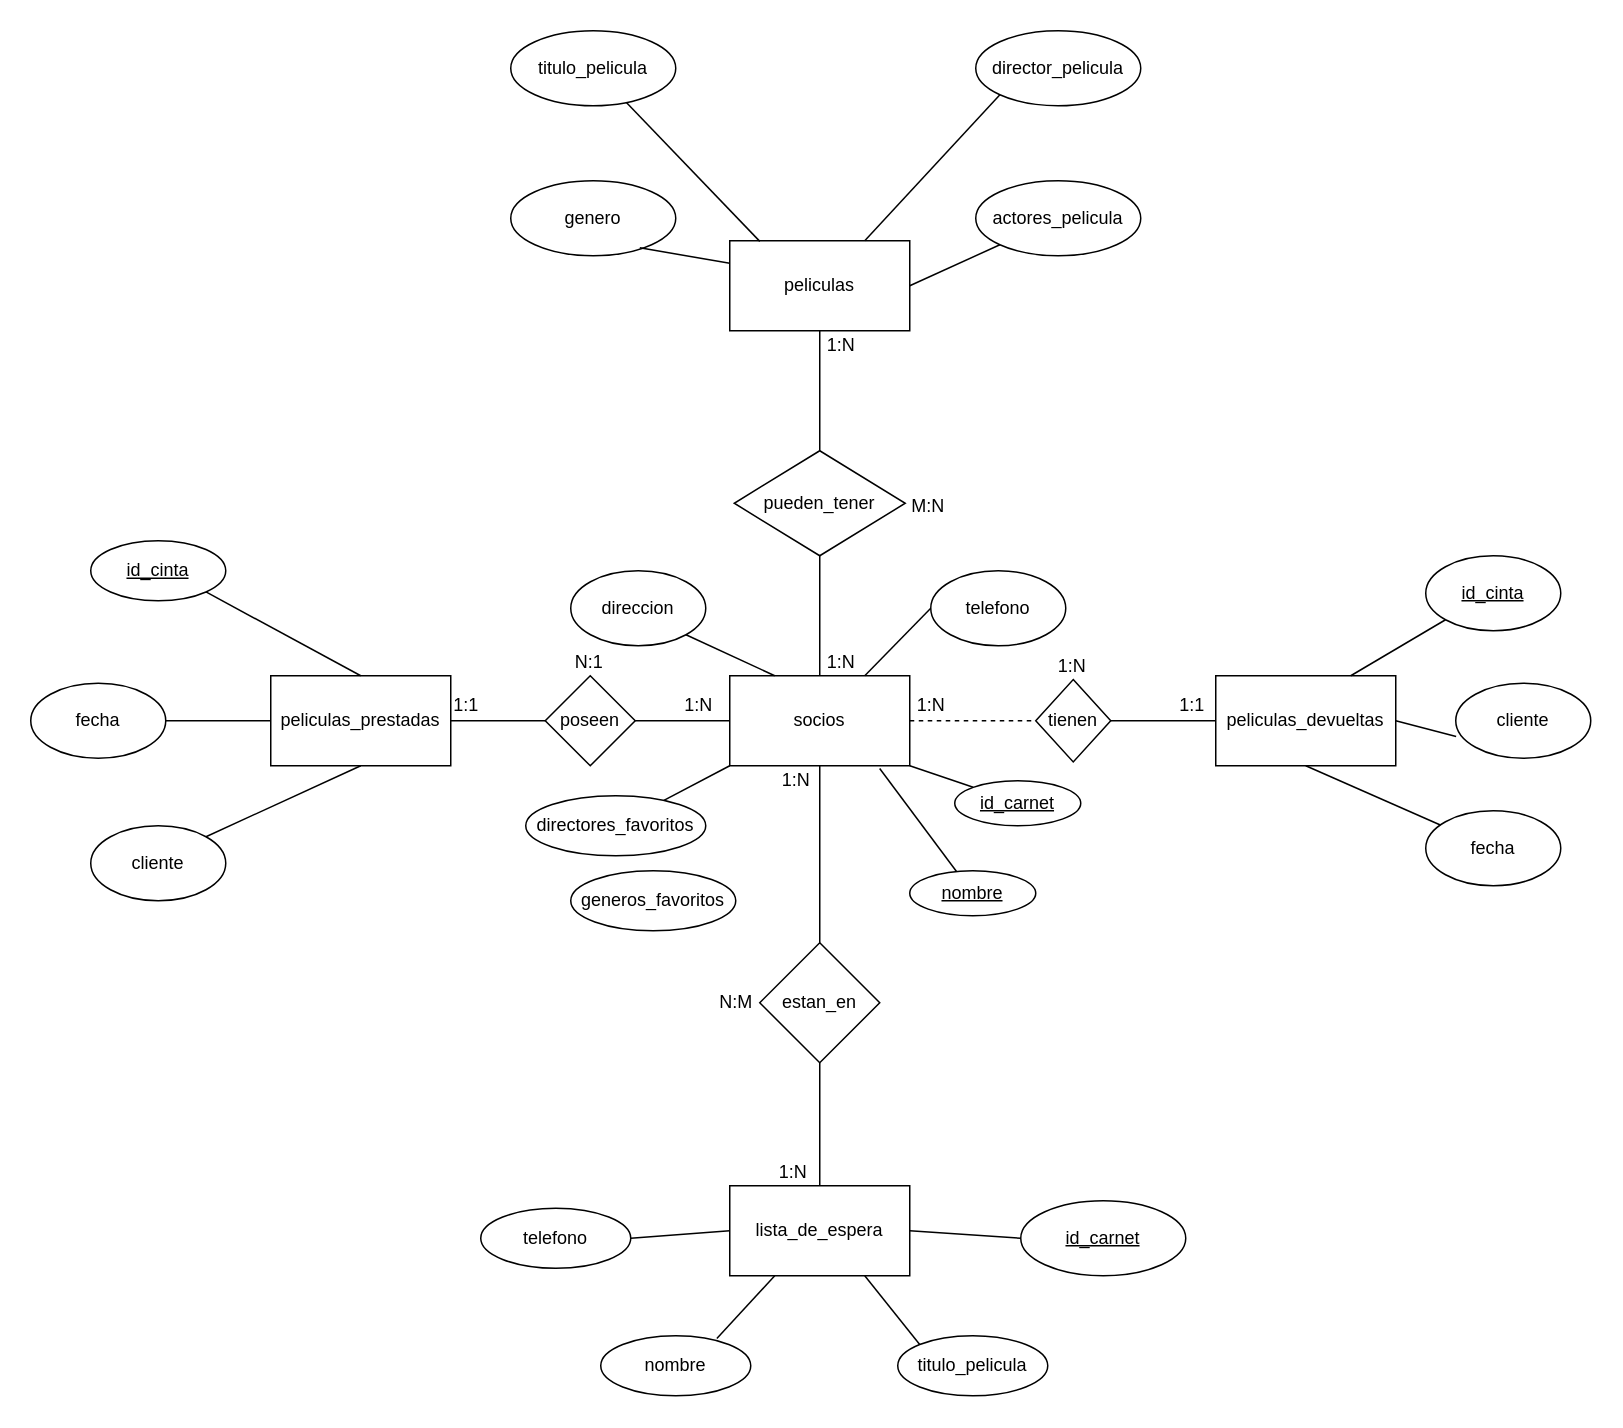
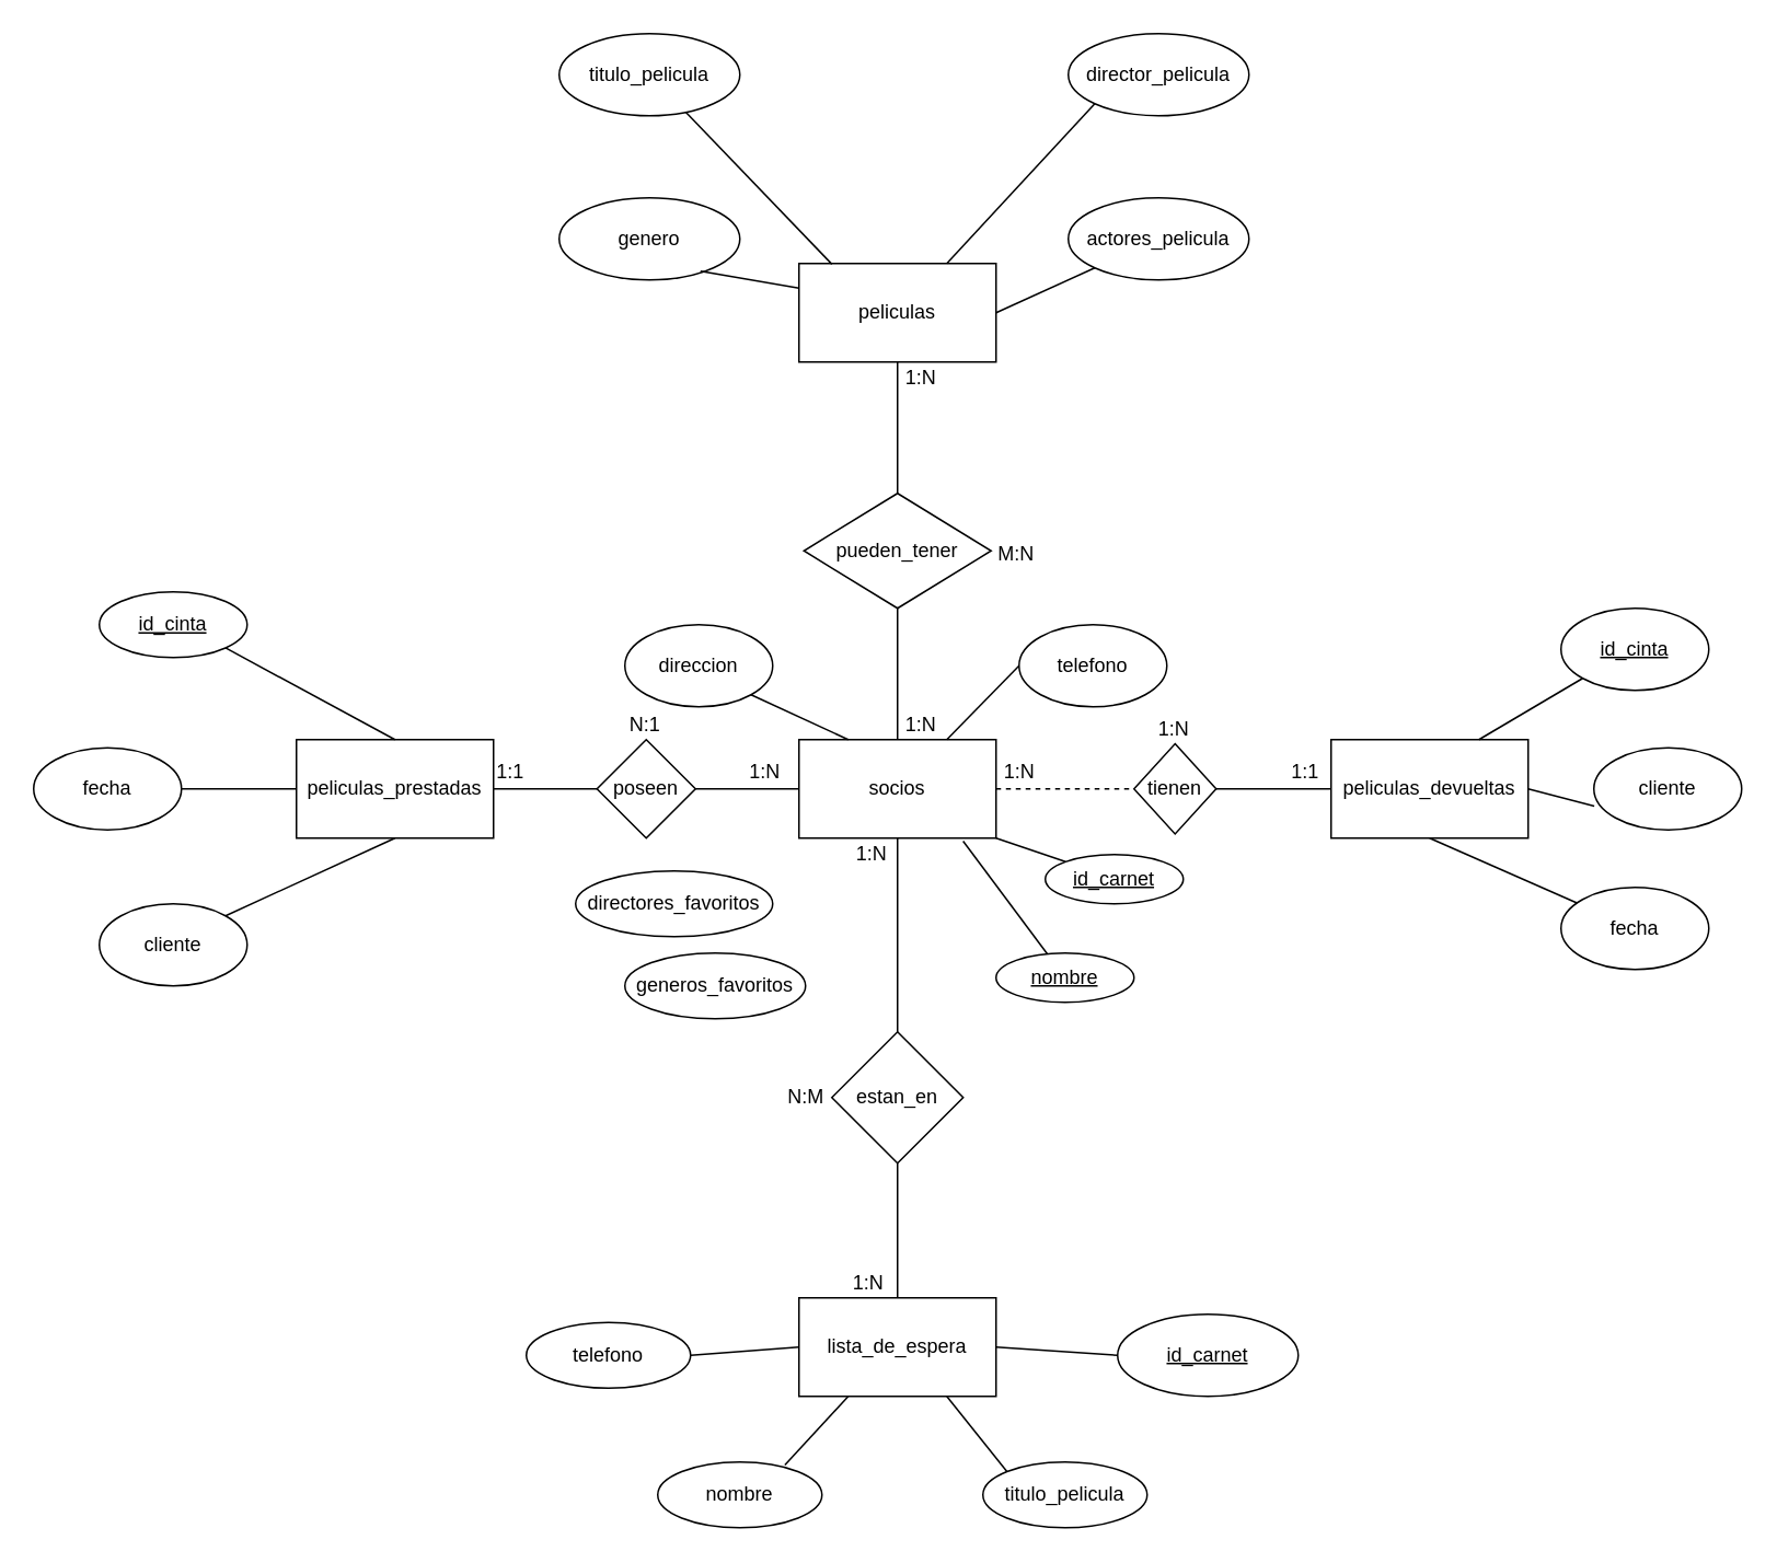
  <mxCell id="0" />
  <mxCell id="1" parent="0" />
  <mxCell id="2" value="peliculas_prestadas" style="rounded=0;whiteSpace=wrap;html=1;" parent="1" vertex="1"><mxGeometry x="180" y="450" width="120" height="60" as="geometry" /></mxCell>
  <mxCell id="3" value="&lt;div&gt;lista_de_espera&lt;/div&gt;" style="rounded=0;whiteSpace=wrap;html=1;" parent="1" vertex="1"><mxGeometry x="486" y="790" width="120" height="60" as="geometry" /></mxCell>
  <mxCell id="4" value="peliculas_devueltas" style="rounded=0;whiteSpace=wrap;html=1;" parent="1" vertex="1"><mxGeometry x="810" y="450" width="120" height="60" as="geometry" /></mxCell>
  <mxCell id="5" value="socios" style="rounded=0;whiteSpace=wrap;html=1;" parent="1" vertex="1"><mxGeometry x="486" y="450" width="120" height="60" as="geometry" /></mxCell>
  <mxCell id="6" value="peliculas" style="rounded=0;whiteSpace=wrap;html=1;" parent="1" vertex="1"><mxGeometry x="486" y="160" width="120" height="60" as="geometry" /></mxCell>
  <mxCell id="7" value="tienen" style="rhombus;whiteSpace=wrap;html=1;" parent="1" vertex="1"><mxGeometry x="690" y="452.5" width="50" height="55" as="geometry" /></mxCell>
  <mxCell id="8" value="estan_en" style="rhombus;whiteSpace=wrap;html=1;" parent="1" vertex="1"><mxGeometry x="506" y="628" width="80" height="80" as="geometry" /></mxCell>
  <mxCell id="9" value="poseen" style="rhombus;whiteSpace=wrap;html=1;" parent="1" vertex="1"><mxGeometry x="363" y="450" width="60" height="60" as="geometry" /></mxCell>
  <mxCell id="10" value="pueden_tener" style="rhombus;whiteSpace=wrap;html=1;" parent="1" vertex="1"><mxGeometry x="489" y="300" width="114" height="70" as="geometry" /></mxCell>
  <mxCell id="11" value="&lt;u&gt;id_cinta&lt;/u&gt;" style="ellipse;whiteSpace=wrap;html=1;" parent="1" vertex="1"><mxGeometry x="60" y="360" width="90" height="40" as="geometry" /></mxCell>
  <mxCell id="12" value="titulo_pelicula" style="ellipse;whiteSpace=wrap;html=1;" parent="1" vertex="1"><mxGeometry x="340" y="20" width="110" height="50" as="geometry" /></mxCell>
  <mxCell id="13" value="&lt;u&gt;id_carnet&lt;/u&gt;" style="ellipse;whiteSpace=wrap;html=1;" parent="1" vertex="1"><mxGeometry x="680" y="800" width="110" height="50" as="geometry" /></mxCell>
  <mxCell id="14" value="&lt;u&gt;id_carnet&lt;/u&gt;" style="ellipse;whiteSpace=wrap;html=1;" parent="1" vertex="1"><mxGeometry x="636" y="520" width="84" height="30" as="geometry" /></mxCell>
  <mxCell id="15" value="fecha" style="ellipse;whiteSpace=wrap;html=1;" parent="1" vertex="1"><mxGeometry x="20" y="455" width="90" height="50" as="geometry" /></mxCell>
  <mxCell id="16" value="cliente" style="ellipse;whiteSpace=wrap;html=1;" parent="1" vertex="1"><mxGeometry x="60" y="550" width="90" height="50" as="geometry" /></mxCell>
  <mxCell id="17" value="director_pelicula" style="ellipse;whiteSpace=wrap;html=1;" parent="1" vertex="1"><mxGeometry x="650" y="20" width="110" height="50" as="geometry" /></mxCell>
  <mxCell id="18" value="genero" style="ellipse;whiteSpace=wrap;html=1;" parent="1" vertex="1"><mxGeometry x="340" y="120" width="110" height="50" as="geometry" /></mxCell>
  <mxCell id="19" value="actores_pelicula" style="ellipse;whiteSpace=wrap;html=1;" parent="1" vertex="1"><mxGeometry x="650" y="120" width="110" height="50" as="geometry" /></mxCell>
  <mxCell id="20" value="telefono" style="ellipse;whiteSpace=wrap;html=1;" parent="1" vertex="1"><mxGeometry x="620" y="380" width="90" height="50" as="geometry" /></mxCell>
  <mxCell id="21" value="fecha" style="ellipse;whiteSpace=wrap;html=1;" parent="1" vertex="1"><mxGeometry x="950" y="540" width="90" height="50" as="geometry" /></mxCell>
  <mxCell id="22" value="nombre" style="ellipse;whiteSpace=wrap;html=1;" parent="1" vertex="1"><mxGeometry x="400" y="890" width="100" height="40" as="geometry" /></mxCell>
  <mxCell id="23" value="titulo_pelicula" style="ellipse;whiteSpace=wrap;html=1;" parent="1" vertex="1"><mxGeometry x="598" y="890" width="100" height="40" as="geometry" /></mxCell>
  <mxCell id="24" value="telefono" style="ellipse;whiteSpace=wrap;html=1;" parent="1" vertex="1"><mxGeometry x="320" y="805" width="100" height="40" as="geometry" /></mxCell>
  <mxCell id="25" value="generos_favoritos" style="ellipse;whiteSpace=wrap;html=1;" parent="1" vertex="1"><mxGeometry x="380" y="580" width="110" height="40" as="geometry" /></mxCell>
  <mxCell id="26" value="directores_favoritos" style="ellipse;whiteSpace=wrap;html=1;" parent="1" vertex="1"><mxGeometry x="350" y="530" width="120" height="40" as="geometry" /></mxCell>
  <mxCell id="27" value="cliente" style="ellipse;whiteSpace=wrap;html=1;" parent="1" vertex="1"><mxGeometry x="970" y="455" width="90" height="50" as="geometry" /></mxCell>
  <mxCell id="28" value="&lt;u&gt;id_cinta&lt;/u&gt;" style="ellipse;whiteSpace=wrap;html=1;" parent="1" vertex="1"><mxGeometry x="950" y="370" width="90" height="50" as="geometry" /></mxCell>
  <mxCell id="29" value="&lt;u&gt;nombre&lt;/u&gt;" style="ellipse;whiteSpace=wrap;html=1;" parent="1" vertex="1"><mxGeometry x="606" y="580" width="84" height="30" as="geometry" /></mxCell>
  <mxCell id="30" value="direccion" style="ellipse;whiteSpace=wrap;html=1;" parent="1" vertex="1"><mxGeometry x="380" y="380" width="90" height="50" as="geometry" /></mxCell>
  <mxCell id="31" value="" style="endArrow=none;html=1;rounded=0;entryX=0;entryY=1;entryDx=0;entryDy=0;exitX=1;exitY=0.5;exitDx=0;exitDy=0;" parent="1" source="6" target="19" edge="1"><mxGeometry width="50" height="50" relative="1" as="geometry"><mxPoint x="648" y="260" as="sourcePoint" /><mxPoint x="698" y="210" as="targetPoint" /></mxGeometry></mxCell>
  <mxCell id="32" value="" style="endArrow=none;html=1;rounded=0;entryX=0;entryY=1;entryDx=0;entryDy=0;exitX=0.75;exitY=0;exitDx=0;exitDy=0;" parent="1" source="6" target="17" edge="1"><mxGeometry width="50" height="50" relative="1" as="geometry"><mxPoint x="586" y="130" as="sourcePoint" /><mxPoint x="636" y="80" as="targetPoint" /></mxGeometry></mxCell>
  <mxCell id="33" value="" style="endArrow=none;html=1;rounded=0;entryX=0;entryY=0.25;entryDx=0;entryDy=0;exitX=0.782;exitY=0.894;exitDx=0;exitDy=0;exitPerimeter=0;" parent="1" source="18" target="6" edge="1"><mxGeometry width="50" height="50" relative="1" as="geometry"><mxPoint x="410" y="215" as="sourcePoint" /><mxPoint x="460" y="165" as="targetPoint" /></mxGeometry></mxCell>
  <mxCell id="34" value="" style="endArrow=none;html=1;rounded=0;exitX=0.167;exitY=0.007;exitDx=0;exitDy=0;exitPerimeter=0;" parent="1" source="6" target="12" edge="1"><mxGeometry width="50" height="50" relative="1" as="geometry"><mxPoint x="456" y="110" as="sourcePoint" /><mxPoint x="506" y="60" as="targetPoint" /></mxGeometry></mxCell>
  <mxCell id="35" value="" style="endArrow=none;html=1;rounded=0;exitX=0.5;exitY=0;exitDx=0;exitDy=0;entryX=0.5;entryY=1;entryDx=0;entryDy=0;" parent="1" source="10" target="6" edge="1"><mxGeometry width="50" height="50" relative="1" as="geometry"><mxPoint x="521" y="280" as="sourcePoint" /><mxPoint x="571" y="230" as="targetPoint" /></mxGeometry></mxCell>
  <mxCell id="36" value="" style="endArrow=none;html=1;rounded=0;exitX=0.25;exitY=0;exitDx=0;exitDy=0;entryX=1;entryY=1;entryDx=0;entryDy=0;" parent="1" source="5" target="30" edge="1"><mxGeometry width="50" height="50" relative="1" as="geometry"><mxPoint x="556" y="310" as="sourcePoint" /><mxPoint x="556" y="230" as="targetPoint" /></mxGeometry></mxCell>
  <mxCell id="37" value="" style="endArrow=none;html=1;rounded=0;exitX=0.5;exitY=0;exitDx=0;exitDy=0;entryX=0.5;entryY=1;entryDx=0;entryDy=0;" parent="1" source="5" target="10" edge="1"><mxGeometry width="50" height="50" relative="1" as="geometry"><mxPoint x="566" y="320" as="sourcePoint" /><mxPoint x="566" y="240" as="targetPoint" /></mxGeometry></mxCell>
  <mxCell id="38" value="" style="endArrow=none;html=1;rounded=0;exitX=0.75;exitY=0;exitDx=0;exitDy=0;entryX=0;entryY=0.5;entryDx=0;entryDy=0;" parent="1" source="5" target="20" edge="1"><mxGeometry width="50" height="50" relative="1" as="geometry"><mxPoint x="576" y="330" as="sourcePoint" /><mxPoint x="576" y="250" as="targetPoint" /></mxGeometry></mxCell>
- <mxCell id="39" value="" style="endArrow=none;html=1;rounded=0;entryX=0;entryY=1;entryDx=0;entryDy=0;" parent="1" source="26" target="5" edge="1"><mxGeometry width="50" height="50" relative="1" as="geometry"><mxPoint x="586" y="460" as="sourcePoint" /><mxPoint x="630" y="415" as="targetPoint" /></mxGeometry></mxCell>
  <mxCell id="40" value="" style="endArrow=none;html=1;rounded=0;exitX=0.833;exitY=1.031;exitDx=0;exitDy=0;exitPerimeter=0;" parent="1" source="5" target="29" edge="1"><mxGeometry width="50" height="50" relative="1" as="geometry"><mxPoint x="606" y="480" as="sourcePoint" /><mxPoint x="650" y="435" as="targetPoint" /></mxGeometry></mxCell>
  <mxCell id="41" value="" style="endArrow=none;html=1;rounded=0;exitX=1;exitY=1;exitDx=0;exitDy=0;entryX=0;entryY=0;entryDx=0;entryDy=0;" parent="1" source="5" target="14" edge="1"><mxGeometry width="50" height="50" relative="1" as="geometry"><mxPoint x="616" y="490" as="sourcePoint" /><mxPoint x="660" y="445" as="targetPoint" /></mxGeometry></mxCell>
  <mxCell id="42" value="" style="endArrow=none;html=1;rounded=0;exitX=1;exitY=0.5;exitDx=0;exitDy=0;entryX=0;entryY=0.5;entryDx=0;entryDy=0;" parent="1" source="7" target="4" edge="1"><mxGeometry width="50" height="50" relative="1" as="geometry"><mxPoint x="616" y="520" as="sourcePoint" /><mxPoint x="658" y="535" as="targetPoint" /></mxGeometry></mxCell>
  <mxCell id="43" value="" style="endArrow=none;html=1;rounded=0;exitX=1;exitY=0.5;exitDx=0;exitDy=0;entryX=0;entryY=0.5;entryDx=0;entryDy=0;dashed=1;" parent="1" source="5" target="7" edge="1"><mxGeometry width="50" height="50" relative="1" as="geometry"><mxPoint x="626" y="530" as="sourcePoint" /><mxPoint x="668" y="545" as="targetPoint" /></mxGeometry></mxCell>
  <mxCell id="44" value="" style="endArrow=none;html=1;rounded=0;exitX=0.75;exitY=0;exitDx=0;exitDy=0;entryX=0;entryY=1;entryDx=0;entryDy=0;" parent="1" source="4" target="28" edge="1"><mxGeometry width="50" height="50" relative="1" as="geometry"><mxPoint x="636" y="540" as="sourcePoint" /><mxPoint x="678" y="555" as="targetPoint" /></mxGeometry></mxCell>
  <mxCell id="45" value="" style="endArrow=none;html=1;rounded=0;exitX=0.5;exitY=1;exitDx=0;exitDy=0;" parent="1" source="4" target="21" edge="1"><mxGeometry width="50" height="50" relative="1" as="geometry"><mxPoint x="646" y="550" as="sourcePoint" /><mxPoint x="688" y="565" as="targetPoint" /></mxGeometry></mxCell>
  <mxCell id="46" value="" style="endArrow=none;html=1;rounded=0;exitX=1;exitY=0.5;exitDx=0;exitDy=0;entryX=0.003;entryY=0.709;entryDx=0;entryDy=0;entryPerimeter=0;" parent="1" source="4" target="27" edge="1"><mxGeometry width="50" height="50" relative="1" as="geometry"><mxPoint x="656" y="560" as="sourcePoint" /><mxPoint x="698" y="575" as="targetPoint" /></mxGeometry></mxCell>
  <mxCell id="47" value="" style="endArrow=none;html=1;rounded=0;exitX=0;exitY=0.5;exitDx=0;exitDy=0;entryX=1;entryY=0.5;entryDx=0;entryDy=0;" parent="1" source="5" target="9" edge="1"><mxGeometry width="50" height="50" relative="1" as="geometry"><mxPoint x="526" y="460" as="sourcePoint" /><mxPoint x="467" y="433" as="targetPoint" /></mxGeometry></mxCell>
  <mxCell id="48" value="" style="endArrow=none;html=1;rounded=0;exitX=0;exitY=0.5;exitDx=0;exitDy=0;entryX=1;entryY=0.5;entryDx=0;entryDy=0;" parent="1" source="9" target="2" edge="1"><mxGeometry width="50" height="50" relative="1" as="geometry"><mxPoint x="536" y="470" as="sourcePoint" /><mxPoint x="477" y="443" as="targetPoint" /></mxGeometry></mxCell>
  <mxCell id="49" value="" style="endArrow=none;html=1;rounded=0;entryX=1;entryY=0.5;entryDx=0;entryDy=0;exitX=0;exitY=0.5;exitDx=0;exitDy=0;" parent="1" source="2" target="15" edge="1"><mxGeometry width="50" height="50" relative="1" as="geometry"><mxPoint x="178.571" y="470" as="sourcePoint" /><mxPoint x="487" y="453" as="targetPoint" /></mxGeometry></mxCell>
  <mxCell id="50" value="" style="endArrow=none;html=1;rounded=0;exitX=1;exitY=0;exitDx=0;exitDy=0;entryX=0.5;entryY=1;entryDx=0;entryDy=0;" parent="1" source="16" target="2" edge="1"><mxGeometry width="50" height="50" relative="1" as="geometry"><mxPoint x="556" y="490" as="sourcePoint" /><mxPoint x="497" y="463" as="targetPoint" /></mxGeometry></mxCell>
  <mxCell id="51" value="" style="endArrow=none;html=1;rounded=0;exitX=0.5;exitY=0;exitDx=0;exitDy=0;entryX=1;entryY=1;entryDx=0;entryDy=0;" parent="1" source="2" target="11" edge="1"><mxGeometry width="50" height="50" relative="1" as="geometry"><mxPoint x="566" y="500" as="sourcePoint" /><mxPoint x="507" y="473" as="targetPoint" /></mxGeometry></mxCell>
  <mxCell id="52" value="" style="endArrow=none;html=1;rounded=0;exitX=0.5;exitY=1;exitDx=0;exitDy=0;entryX=0.5;entryY=0;entryDx=0;entryDy=0;" parent="1" source="5" target="8" edge="1"><mxGeometry width="50" height="50" relative="1" as="geometry"><mxPoint x="484" y="596" as="sourcePoint" /><mxPoint x="517" y="522" as="targetPoint" /></mxGeometry></mxCell>
  <mxCell id="53" value="" style="endArrow=none;html=1;rounded=0;exitX=1;exitY=0.5;exitDx=0;exitDy=0;entryX=0;entryY=0.5;entryDx=0;entryDy=0;" parent="1" source="24" target="3" edge="1"><mxGeometry width="50" height="50" relative="1" as="geometry"><mxPoint x="494" y="606" as="sourcePoint" /><mxPoint x="527" y="532" as="targetPoint" /></mxGeometry></mxCell>
  <mxCell id="54" value="" style="endArrow=none;html=1;rounded=0;exitX=0;exitY=0.5;exitDx=0;exitDy=0;entryX=1;entryY=0.5;entryDx=0;entryDy=0;" parent="1" source="13" target="3" edge="1"><mxGeometry width="50" height="50" relative="1" as="geometry"><mxPoint x="504" y="616" as="sourcePoint" /><mxPoint x="537" y="542" as="targetPoint" /></mxGeometry></mxCell>
  <mxCell id="55" value="" style="endArrow=none;html=1;rounded=0;exitX=0.75;exitY=1;exitDx=0;exitDy=0;entryX=0;entryY=0;entryDx=0;entryDy=0;" parent="1" source="3" target="23" edge="1"><mxGeometry width="50" height="50" relative="1" as="geometry"><mxPoint x="514" y="626" as="sourcePoint" /><mxPoint x="547" y="552" as="targetPoint" /></mxGeometry></mxCell>
  <mxCell id="56" value="" style="endArrow=none;html=1;rounded=0;exitX=0.774;exitY=0.046;exitDx=0;exitDy=0;entryX=0.25;entryY=1;entryDx=0;entryDy=0;exitPerimeter=0;" parent="1" source="22" target="3" edge="1"><mxGeometry width="50" height="50" relative="1" as="geometry"><mxPoint x="524" y="636" as="sourcePoint" /><mxPoint x="557" y="562" as="targetPoint" /></mxGeometry></mxCell>
  <mxCell id="57" value="" style="endArrow=none;html=1;rounded=0;exitX=0.5;exitY=1;exitDx=0;exitDy=0;entryX=0.5;entryY=0;entryDx=0;entryDy=0;" parent="1" source="8" target="3" edge="1"><mxGeometry width="50" height="50" relative="1" as="geometry"><mxPoint x="534" y="646" as="sourcePoint" /><mxPoint x="567" y="572" as="targetPoint" /></mxGeometry></mxCell>
  <mxCell id="58" value="1:N" style="text;html=1;align=center;verticalAlign=middle;resizable=0;points=[];autosize=1;strokeColor=none;fillColor=none;" parent="1" vertex="1"><mxGeometry x="540" y="215" width="40" height="30" as="geometry" /></mxCell>
  <mxCell id="59" value="1:N" style="text;html=1;align=center;verticalAlign=middle;resizable=0;points=[];autosize=1;strokeColor=none;fillColor=none;" parent="1" vertex="1"><mxGeometry x="540" y="426" width="40" height="30" as="geometry" /></mxCell>
  <mxCell id="60" value="M:N" style="text;html=1;align=center;verticalAlign=middle;resizable=0;points=[];autosize=1;strokeColor=none;fillColor=none;" parent="1" vertex="1"><mxGeometry x="593" y="322" width="50" height="30" as="geometry" /></mxCell>
  <mxCell id="61" value="1:1" style="text;html=1;align=center;verticalAlign=middle;resizable=0;points=[];autosize=1;strokeColor=none;fillColor=none;" parent="1" vertex="1"><mxGeometry x="774" y="455" width="40" height="30" as="geometry" /></mxCell>
  <mxCell id="62" value="1:N" style="text;html=1;align=center;verticalAlign=middle;resizable=0;points=[];autosize=1;strokeColor=none;fillColor=none;" parent="1" vertex="1"><mxGeometry x="600" y="455" width="40" height="30" as="geometry" /></mxCell>
  <mxCell id="63" value="1:N" style="text;html=1;align=center;verticalAlign=middle;resizable=0;points=[];autosize=1;strokeColor=none;fillColor=none;" parent="1" vertex="1"><mxGeometry x="694" y="429" width="40" height="30" as="geometry" /></mxCell>
  <mxCell id="64" value="1:N" style="text;html=1;align=center;verticalAlign=middle;resizable=0;points=[];autosize=1;strokeColor=none;fillColor=none;" parent="1" vertex="1"><mxGeometry x="510" y="505" width="40" height="30" as="geometry" /></mxCell>
  <mxCell id="65" value="1:N" style="text;html=1;align=center;verticalAlign=middle;resizable=0;points=[];autosize=1;strokeColor=none;fillColor=none;" parent="1" vertex="1"><mxGeometry x="508" y="766" width="40" height="30" as="geometry" /></mxCell>
  <mxCell id="66" value="N:M" style="text;html=1;align=center;verticalAlign=middle;resizable=0;points=[];autosize=1;strokeColor=none;fillColor=none;" parent="1" vertex="1"><mxGeometry x="465" y="653" width="50" height="30" as="geometry" /></mxCell>
  <mxCell id="67" value="1:N" style="text;html=1;align=center;verticalAlign=middle;resizable=0;points=[];autosize=1;strokeColor=none;fillColor=none;" parent="1" vertex="1"><mxGeometry x="445" y="455" width="40" height="30" as="geometry" /></mxCell>
  <mxCell id="68" value="1:1" style="text;html=1;align=center;verticalAlign=middle;resizable=0;points=[];autosize=1;strokeColor=none;fillColor=none;" parent="1" vertex="1"><mxGeometry x="290" y="455" width="40" height="30" as="geometry" /></mxCell>
  <mxCell id="69" value="N:1" style="text;html=1;align=center;verticalAlign=middle;resizable=0;points=[];autosize=1;strokeColor=none;fillColor=none;" parent="1" vertex="1"><mxGeometry x="372" y="426" width="40" height="30" as="geometry" /></mxCell>
